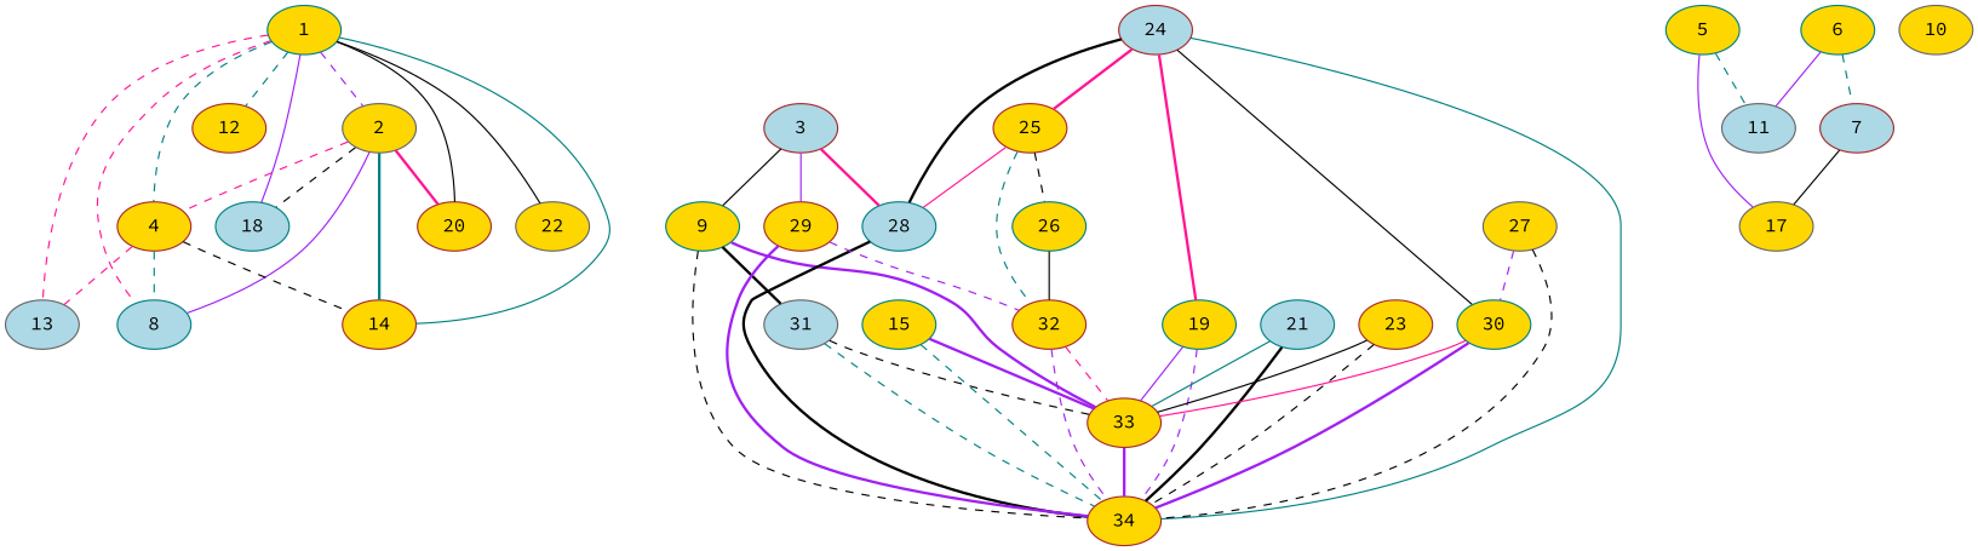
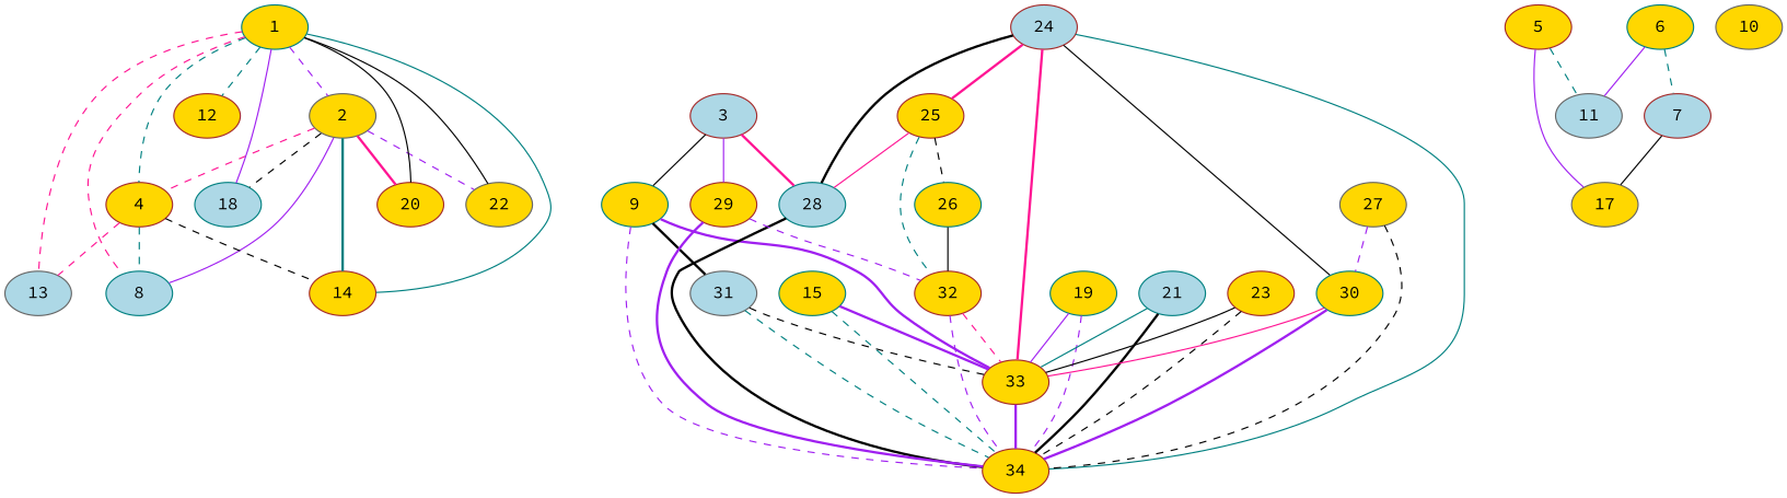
  strict graph {
    fontname="Source Code Pro"
    node [club="Mr. Hi" color=brown fillcolor=gold fontname="Source Code Pro" style=filled]
    edge [color=black fontname="Source Code Pro" style=dashed]
    2 [color=gray40]
    1 [color=teal]
    4
    8 [color=teal fillcolor=lightblue]
    12
    13 [color=gray40 fillcolor=lightblue]
    14
    18 [color=teal fillcolor=lightblue]
    20
    22 [color=gray40]
    3 [fillcolor=lightblue]
    9 [color=teal]
    28 [club=Officer color=teal fillcolor=lightblue]
    29 [club=Officer]
    31 [club=Officer color=gray40 fillcolor=lightblue]
    33 [club=Officer]
    34 [club=Officer]
    32 [club=Officer]
    11 [color=gray40 fillcolor=lightblue]
-   5 [color=teal]
+   5
    17 [color=gray40]
    7 [fillcolor=lightblue]
    6 [color=teal]
    10 [club=Officer color=gray40]
    15 [club=Officer color=teal]
    19 [club=Officer color=teal]
    21 [club=Officer color=teal fillcolor=lightblue]
    23 [club=Officer]
    24 [club=Officer fillcolor=lightblue]
    25 [club=Officer]
    30 [club=Officer color=teal]
    26 [club=Officer color=teal]
    27 [club=Officer color=gray40]
    2 -- 4 [color=deeppink]
    2 -- 8 [color=purple style=solid]
    2 -- 14 [color=teal style=bold]
    2 -- 18
    2 -- 20 [color=deeppink style=bold]
+   2 -- 22 [color=purple]
    1 -- 2 [color=purple]
    1 -- 4 [color=teal]
    1 -- 8 [color=deeppink]
    1 -- 12 [color=teal]
    1 -- 13 [color=deeppink]
    1 -- 14 [color=teal style=solid]
    1 -- 18 [color=purple style=solid]
    1 -- 20 [style=solid]
    1 -- 22 [style=solid]
    4 -- 8 [color=teal]
    4 -- 13 [color=deeppink]
    4 -- 14
    3 -- 9 [style=solid]
    3 -- 28 [color=deeppink style=bold]
    3 -- 29 [color=purple style=solid]
    9 -- 31 [style=bold]
    9 -- 33 [color=purple style=bold]
-   9 -- 34
+   9 -- 34 [color=purple]
    28 -- 34 [style=bold]
    29 -- 34 [color=purple style=bold]
    29 -- 32 [color=purple]
    31 -- 33
    31 -- 34 [color=teal]
    33 -- 34 [color=purple style=bold]
    32 -- 33 [color=deeppink]
    32 -- 34 [color=purple]
    5 -- 11 [color=teal]
    5 -- 17 [color=purple style=solid]
    7 -- 17 [style=solid]
    6 -- 11 [color=purple style=solid]
    6 -- 7 [color=teal]
    15 -- 33 [color=purple style=bold]
    15 -- 34 [color=teal]
    19 -- 33 [color=purple style=solid]
    19 -- 34 [color=purple]
    21 -- 33 [color=teal style=solid]
    21 -- 34 [style=bold]
    23 -- 33 [style=solid]
    23 -- 34
    24 -- 28 [style=bold]
-   24 -- 19 [color=deeppink style=bold]
+   24 -- 33 [color=deeppink style=bold]
    24 -- 34 [color=teal style=solid]
    24 -- 25 [color=deeppink style=bold]
    24 -- 30 [style=solid]
    25 -- 28 [color=deeppink style=solid]
    25 -- 32 [color=teal]
    25 -- 26
    30 -- 33 [color=deeppink style=solid]
    30 -- 34 [color=purple style=bold]
    26 -- 32 [style=solid]
    27 -- 34
    27 -- 30 [color=purple]
  }
